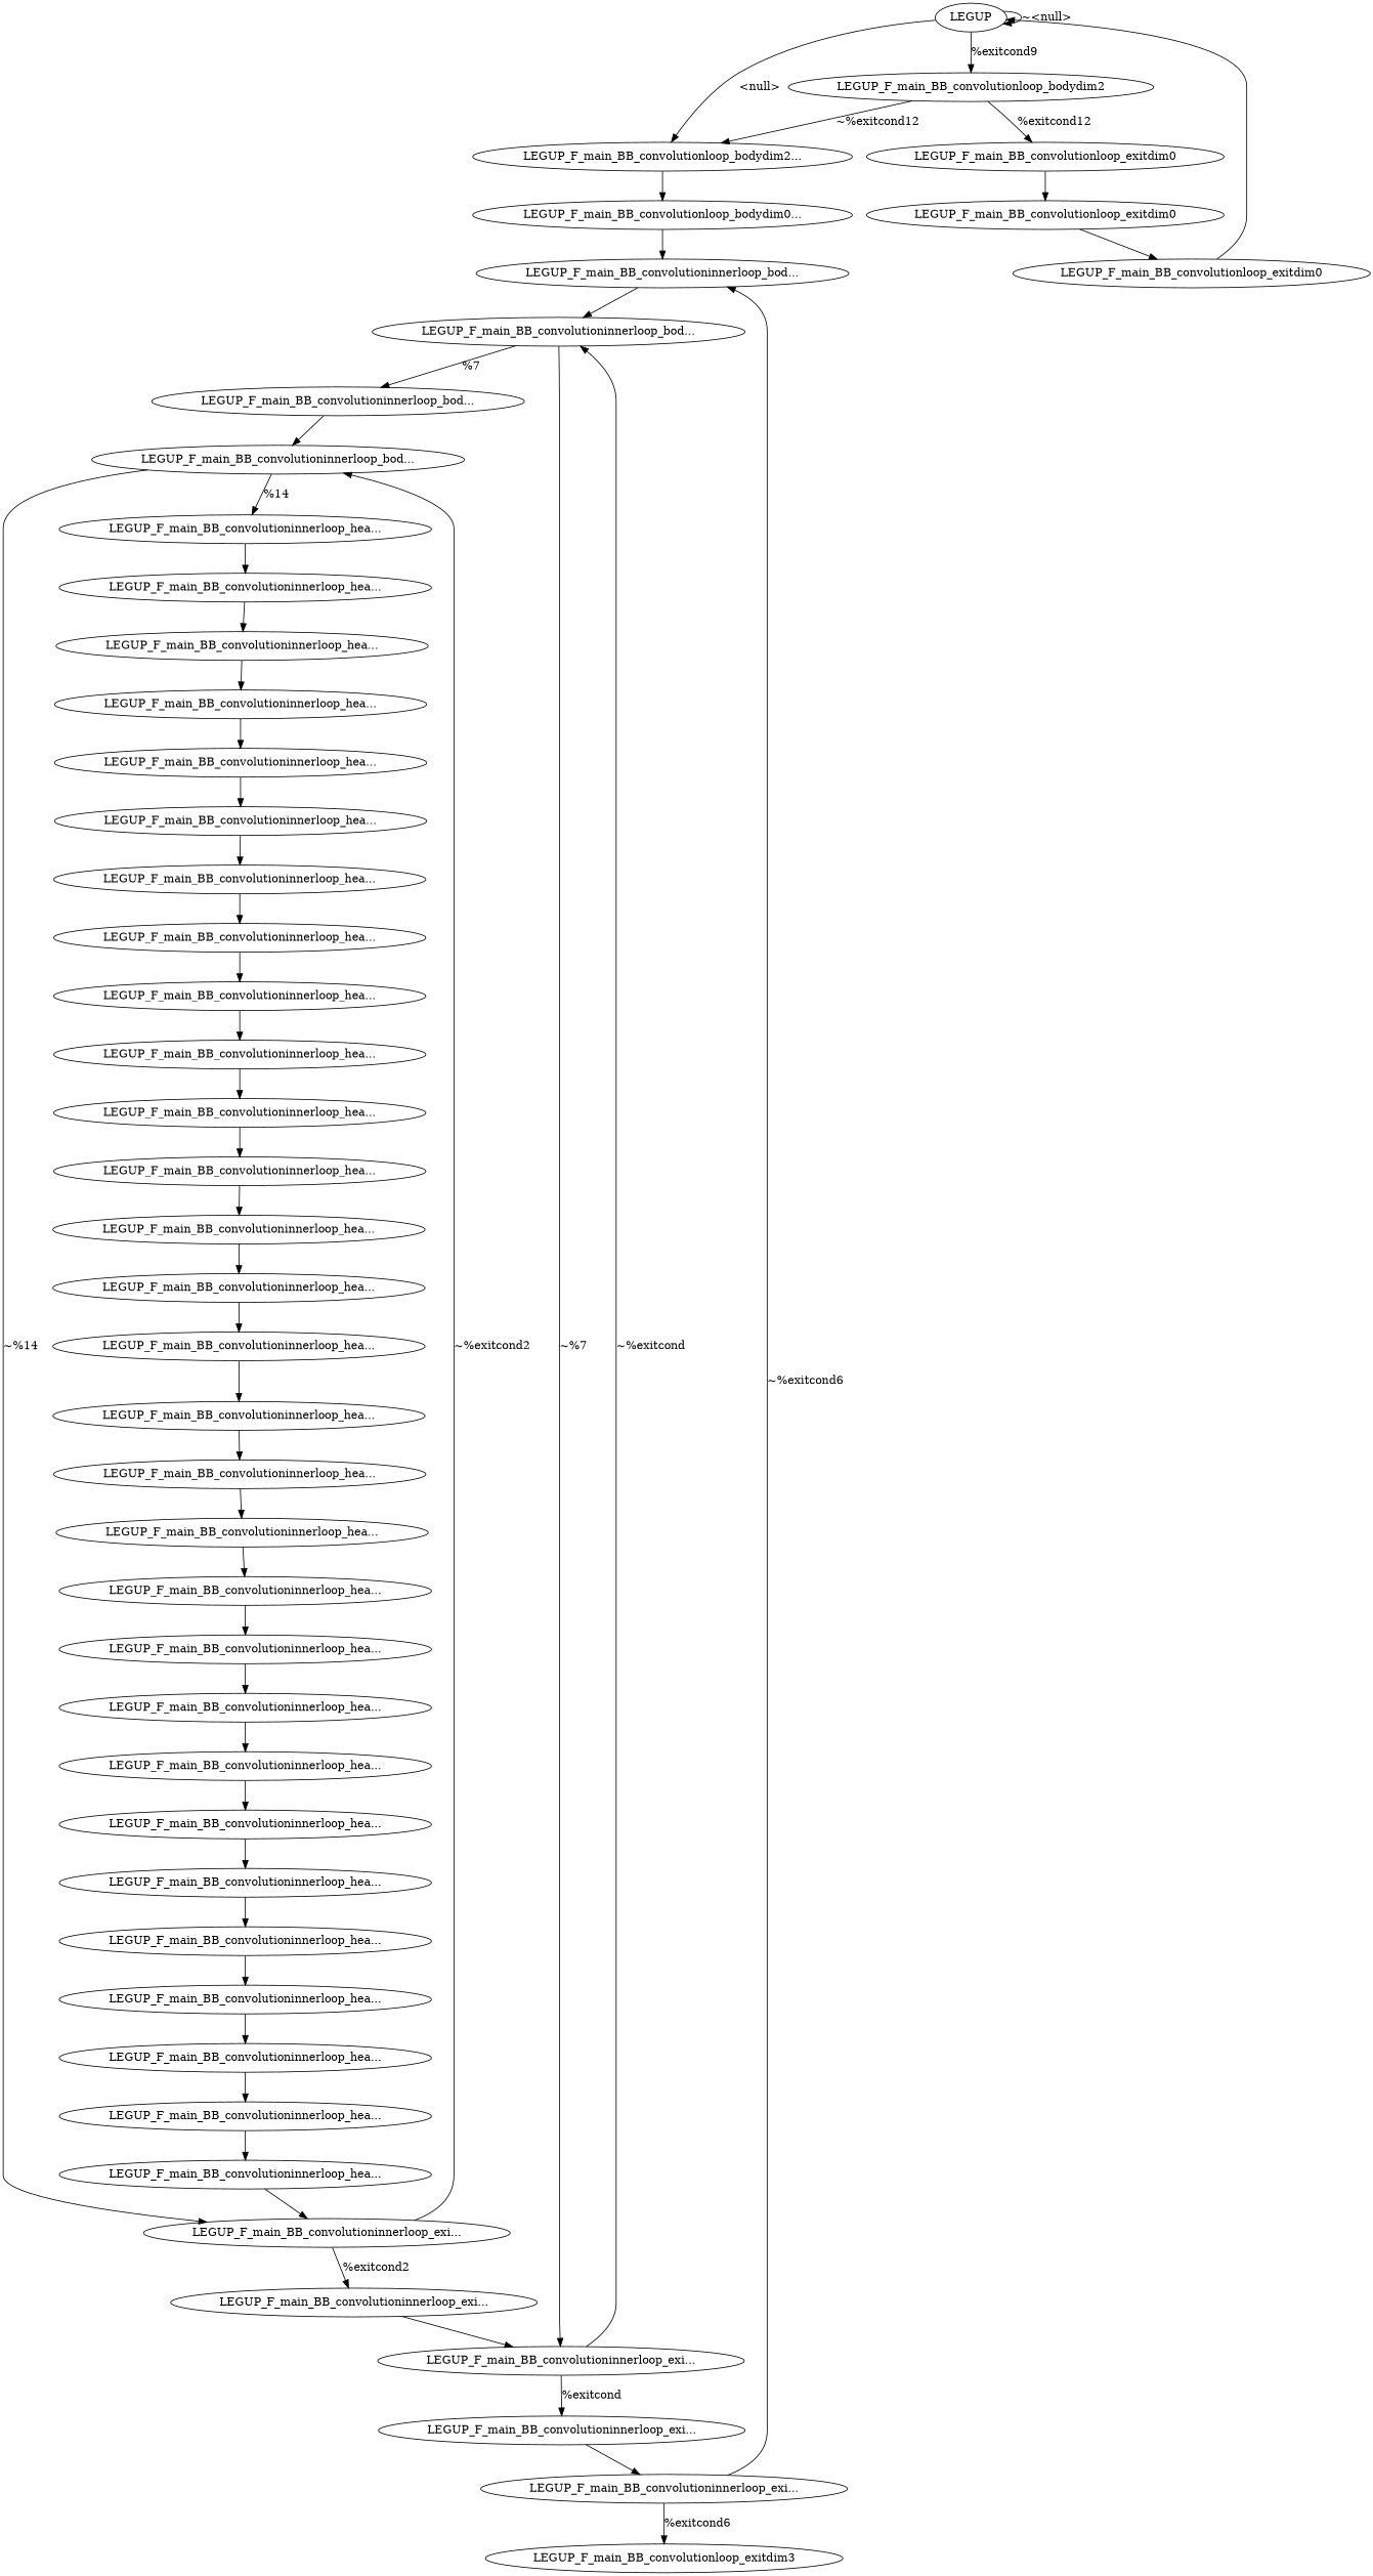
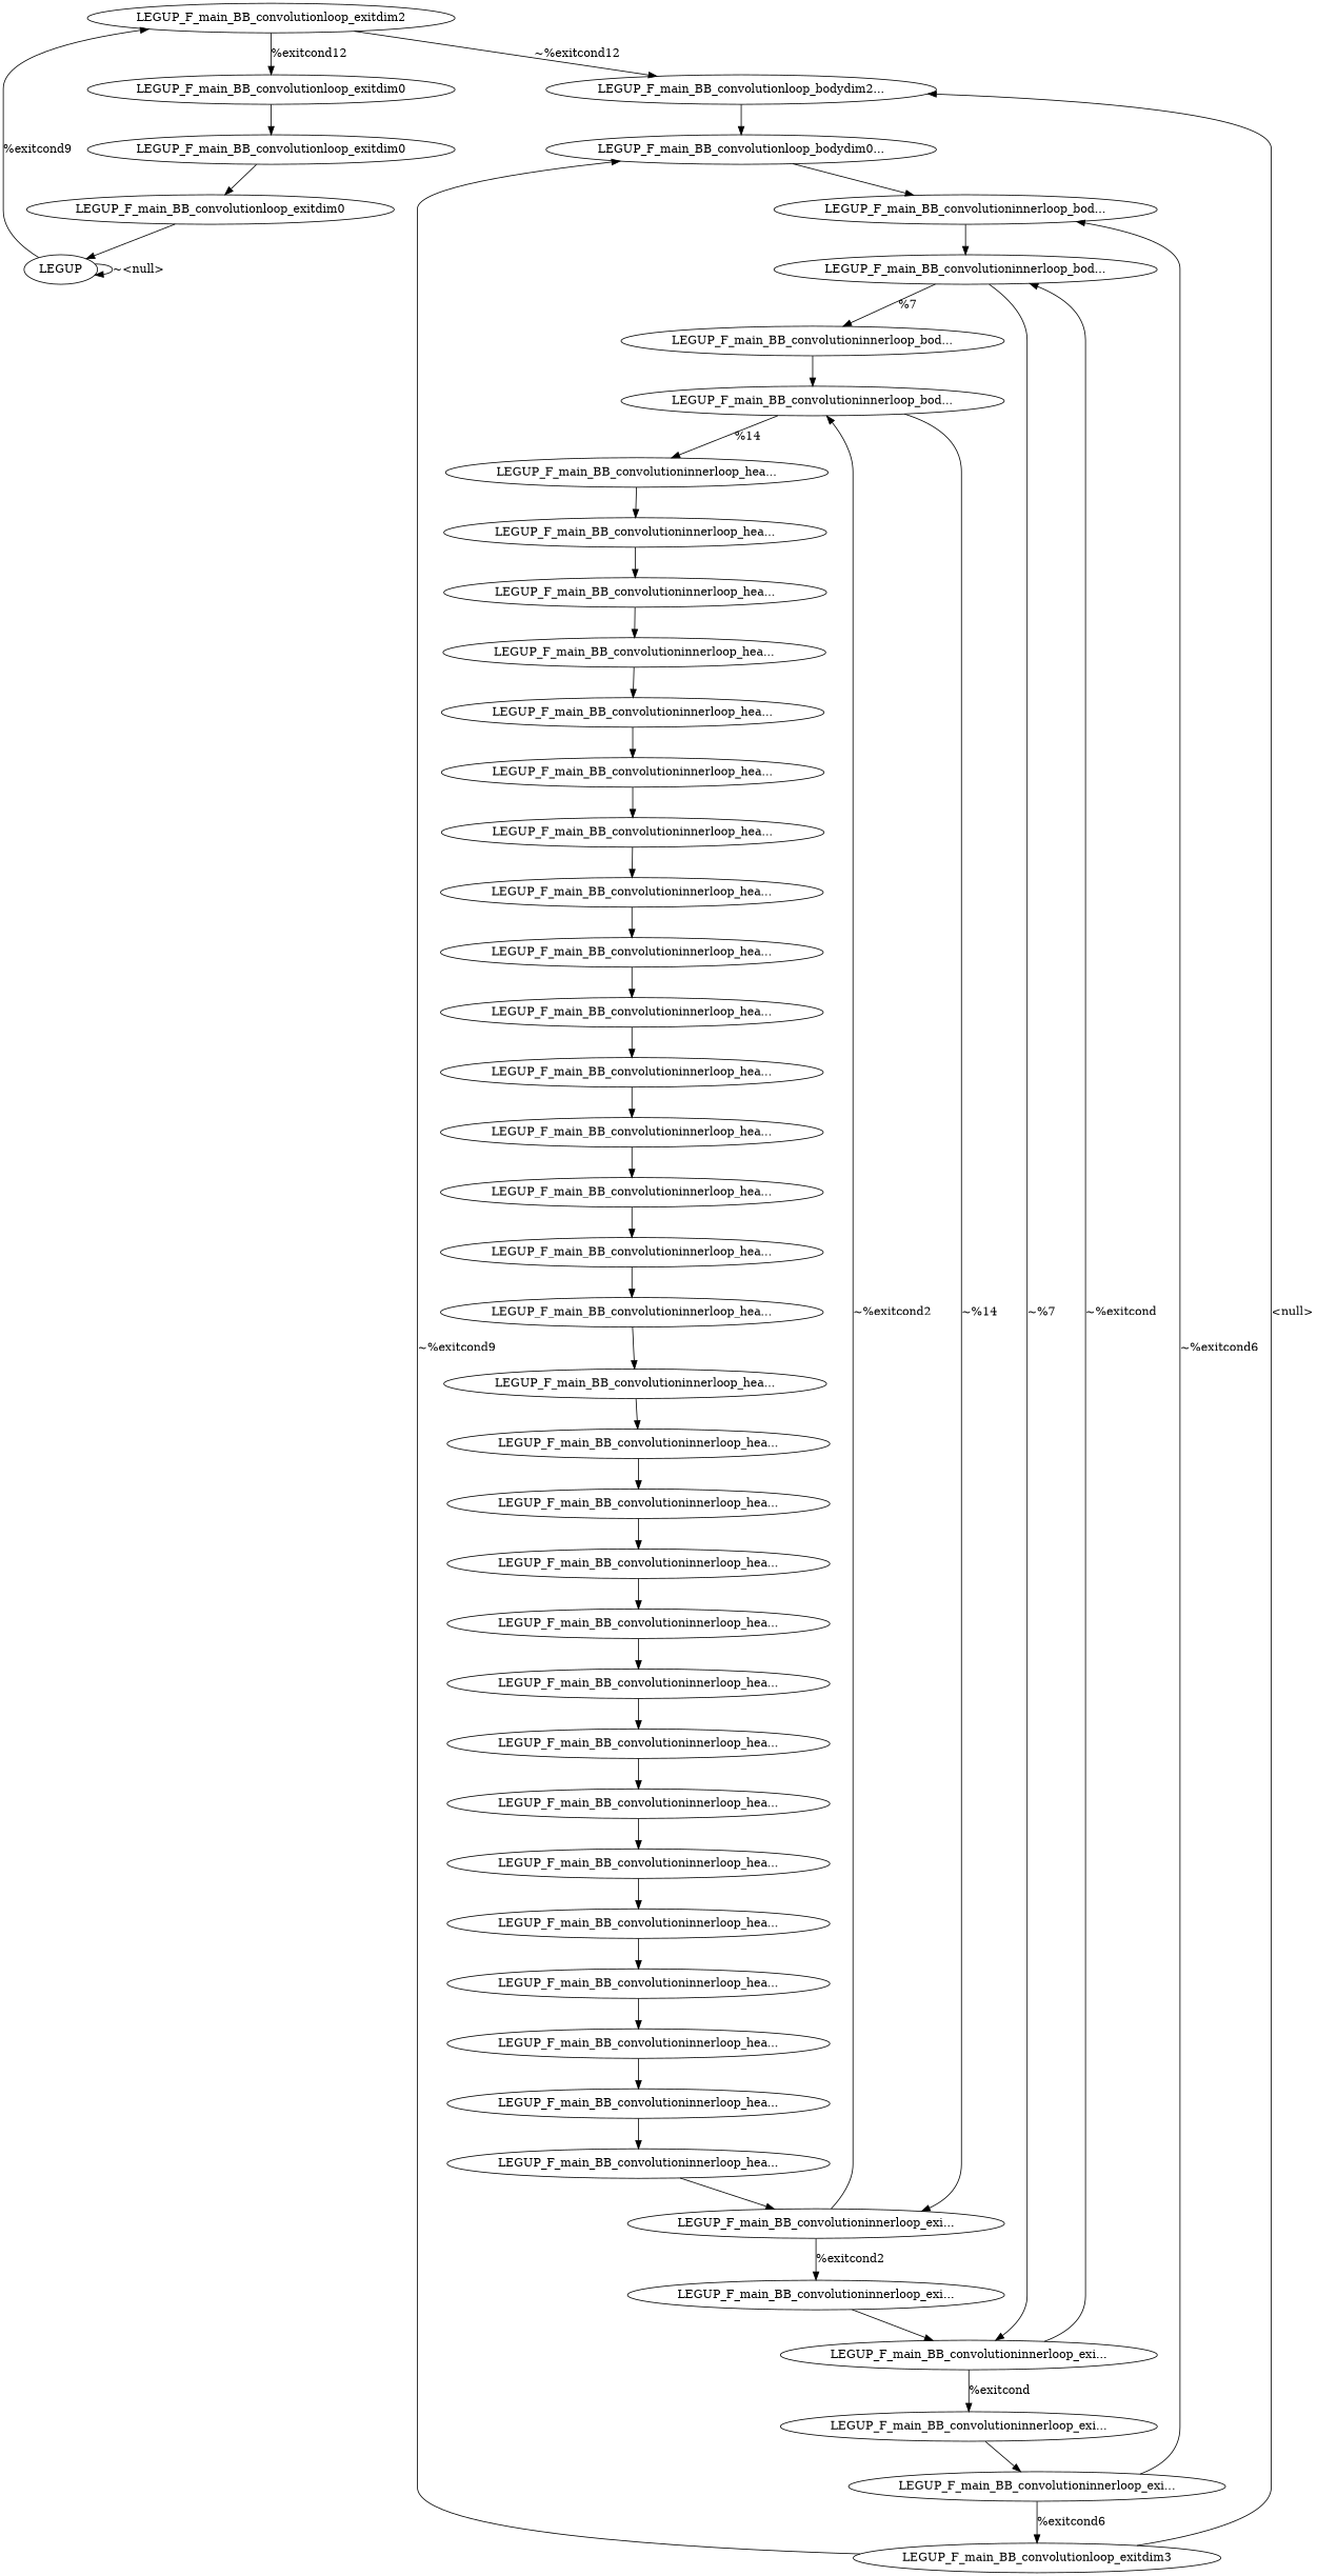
  digraph {
    n1 [label="LEGUP_F_main_BB_convolutionloop_bodydim2..."]
    n2 [label="LEGUP_F_main_BB_convolutionloop_bodydim0..."]
    n3 [label="LEGUP_F_main_BB_convolutioninnerloop_bod..."]
    n4 [label=LEGUP]
-   n5 [label=LEGUP_F_main_BB_convolutionloop_bodydim2]
+   n5 [label=LEGUP_F_main_BB_convolutionloop_exitdim2]
    n6 [label="LEGUP_F_main_BB_convolutioninnerloop_bod..."]
    n7 [label="LEGUP_F_main_BB_convolutioninnerloop_bod..."]
    n8 [label="LEGUP_F_main_BB_convolutioninnerloop_exi..."]
    n9 [label="LEGUP_F_main_BB_convolutioninnerloop_bod..."]
    n10 [label="LEGUP_F_main_BB_convolutioninnerloop_exi..."]
    n11 [label="LEGUP_F_main_BB_convolutioninnerloop_exi..."]
    n12 [label="LEGUP_F_main_BB_convolutioninnerloop_hea..."]
    n13 [label="LEGUP_F_main_BB_convolutioninnerloop_exi..."]
    n14 [label="LEGUP_F_main_BB_convolutioninnerloop_exi..."]
    n15 [label="LEGUP_F_main_BB_convolutioninnerloop_hea..."]
    n16 [label="LEGUP_F_main_BB_convolutioninnerloop_hea..."]
    n17 [label="LEGUP_F_main_BB_convolutioninnerloop_hea..."]
    n18 [label="LEGUP_F_main_BB_convolutioninnerloop_hea..."]
    n19 [label="LEGUP_F_main_BB_convolutioninnerloop_hea..."]
    n20 [label="LEGUP_F_main_BB_convolutioninnerloop_hea..."]
    n21 [label="LEGUP_F_main_BB_convolutioninnerloop_hea..."]
    n22 [label="LEGUP_F_main_BB_convolutioninnerloop_hea..."]
    n23 [label="LEGUP_F_main_BB_convolutioninnerloop_hea..."]
    n24 [label="LEGUP_F_main_BB_convolutioninnerloop_hea..."]
    n25 [label="LEGUP_F_main_BB_convolutioninnerloop_hea..."]
    n26 [label="LEGUP_F_main_BB_convolutioninnerloop_hea..."]
    n27 [label="LEGUP_F_main_BB_convolutioninnerloop_hea..."]
    n28 [label="LEGUP_F_main_BB_convolutioninnerloop_hea..."]
    n29 [label="LEGUP_F_main_BB_convolutioninnerloop_hea..."]
    n30 [label="LEGUP_F_main_BB_convolutioninnerloop_hea..."]
    n31 [label="LEGUP_F_main_BB_convolutioninnerloop_hea..."]
    n32 [label="LEGUP_F_main_BB_convolutioninnerloop_hea..."]
    n33 [label="LEGUP_F_main_BB_convolutioninnerloop_hea..."]
    n34 [label="LEGUP_F_main_BB_convolutioninnerloop_hea..."]
    n35 [label="LEGUP_F_main_BB_convolutioninnerloop_hea..."]
    n36 [label="LEGUP_F_main_BB_convolutioninnerloop_hea..."]
    n37 [label="LEGUP_F_main_BB_convolutioninnerloop_hea..."]
    n38 [label="LEGUP_F_main_BB_convolutioninnerloop_hea..."]
    n39 [label="LEGUP_F_main_BB_convolutioninnerloop_hea..."]
    n40 [label="LEGUP_F_main_BB_convolutioninnerloop_hea..."]
    n41 [label="LEGUP_F_main_BB_convolutioninnerloop_hea..."]
    n42 [label="LEGUP_F_main_BB_convolutioninnerloop_hea..."]
    n43 [label=LEGUP_F_main_BB_convolutionloop_exitdim3]
    n44 [label=LEGUP_F_main_BB_convolutionloop_exitdim0]
    n45 [label=LEGUP_F_main_BB_convolutionloop_exitdim0]
    n46 [label=LEGUP_F_main_BB_convolutionloop_exitdim0]
    n1 -> n2
    n2 -> n3
    n3 -> n6
-   n4 -> n1 [label="<null>"]
+   n43 -> n1 [label="<null>"]
    n4 -> n4 [label="~<null>"]
    n4 -> n5 [label="%exitcond9"]
    n5 -> n1 [label="~%exitcond12"]
    n5 -> n44 [label="%exitcond12"]
    n6 -> n7 [label="%7"]
    n6 -> n8 [label="~%7"]
    n7 -> n9
    n8 -> n6 [label="~%exitcond"]
    n8 -> n10 [label="%exitcond"]
    n9 -> n11 [label="~%14"]
    n9 -> n12 [label="%14"]
    n10 -> n13
    n11 -> n9 [label="~%exitcond2"]
    n11 -> n14 [label="%exitcond2"]
    n12 -> n15
    n13 -> n3 [label="~%exitcond6"]
    n13 -> n43 [label="%exitcond6"]
    n14 -> n8
    n15 -> n16
    n16 -> n17
    n17 -> n18
    n18 -> n19
    n19 -> n20
    n20 -> n21
    n21 -> n22
    n22 -> n23
    n23 -> n24
    n24 -> n25
    n25 -> n26
    n26 -> n27
    n27 -> n28
    n28 -> n29
    n29 -> n30
    n30 -> n31
    n31 -> n32
    n32 -> n33
    n33 -> n34
    n34 -> n35
    n35 -> n36
    n36 -> n37
    n37 -> n38
    n38 -> n39
    n39 -> n40
    n40 -> n41
    n41 -> n42
    n42 -> n11
+   n43 -> n2 [label="~%exitcond9"]
    n44 -> n45
    n45 -> n46
    n46 -> n4
  }
